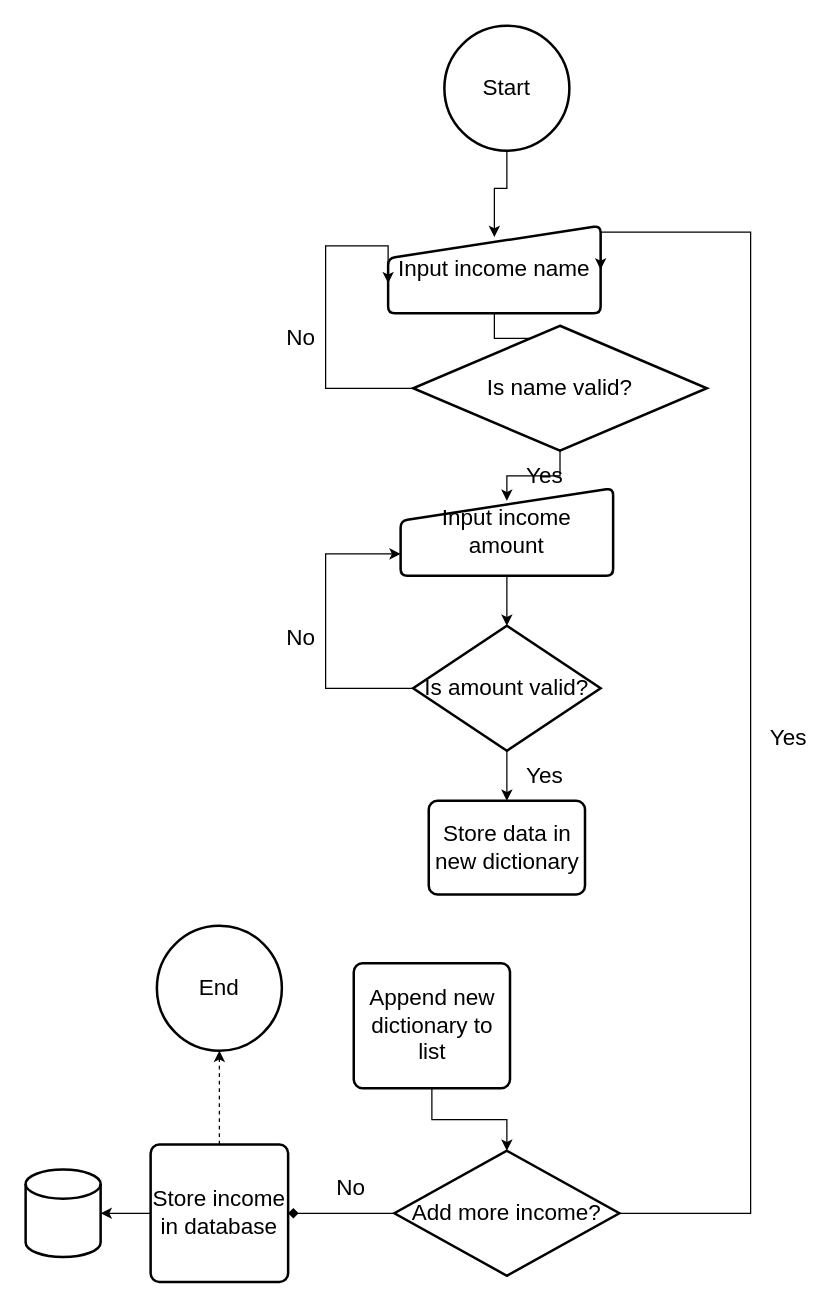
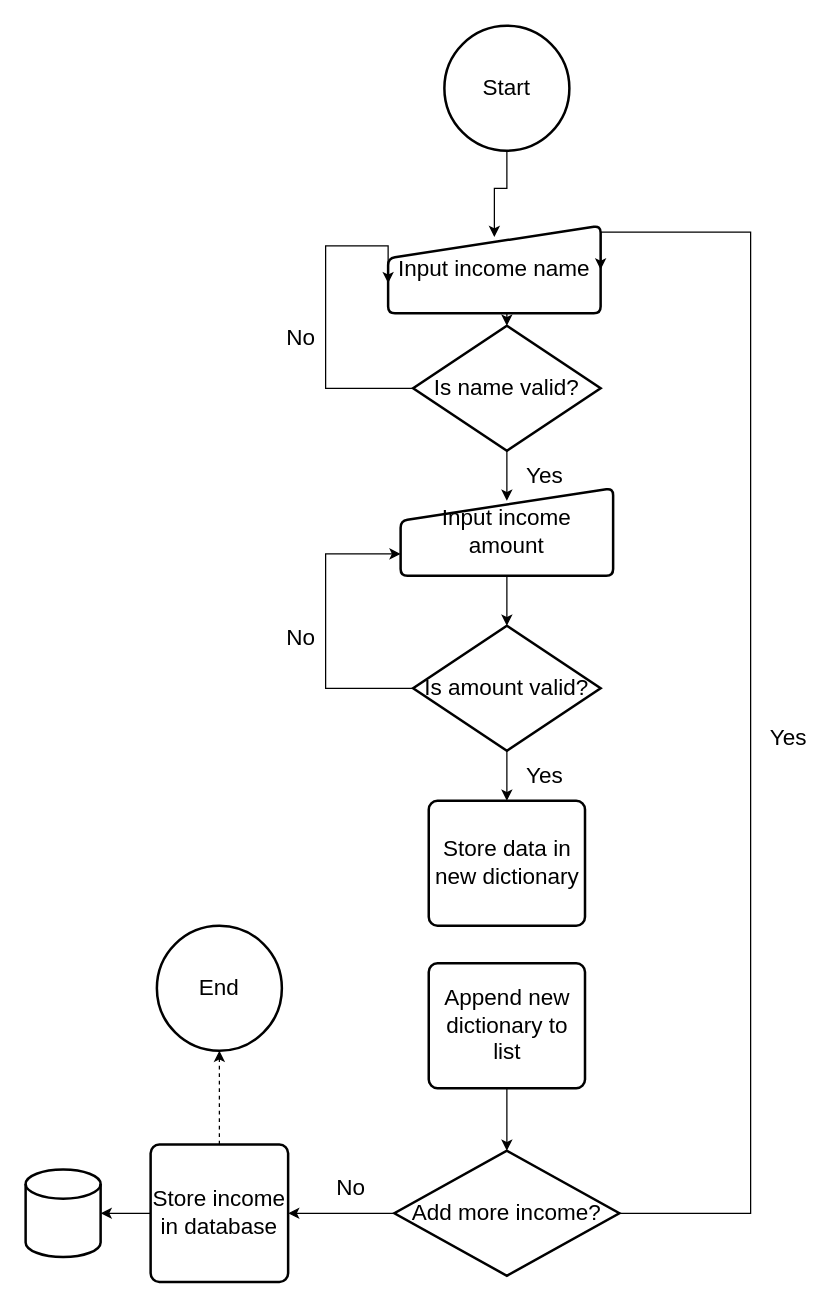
  <mxCell id="0" />
  <mxCell id="1" parent="0" />
  <mxCell id="2" style="edgeStyle=orthogonalEdgeStyle;rounded=0;orthogonalLoop=1;jettySize=auto;html=1;exitX=0.5;exitY=1;exitDx=0;exitDy=0;exitPerimeter=0;entryX=0.5;entryY=0.129;entryDx=0;entryDy=0;entryPerimeter=0;" edge="1" parent="1" source="3" target="5"><mxGeometry relative="1" as="geometry" /></mxCell>
  <mxCell id="3" value="&lt;font style=&quot;font-size: 18px&quot;&gt;Start&lt;/font&gt;" style="strokeWidth=2;html=1;shape=mxgraph.flowchart.start_2;whiteSpace=wrap;" vertex="1" parent="1"><mxGeometry x="355" y="20" width="100" height="100" as="geometry" /></mxCell>
  <mxCell id="4" style="edgeStyle=orthogonalEdgeStyle;rounded=0;orthogonalLoop=1;jettySize=auto;html=1;exitX=0.5;exitY=1;exitDx=0;exitDy=0;entryX=0.5;entryY=0;entryDx=0;entryDy=0;entryPerimeter=0;" edge="1" parent="1" source="5" target="8"><mxGeometry relative="1" as="geometry" /></mxCell>
  <mxCell id="5" value="&lt;font style=&quot;font-size: 18px&quot;&gt;Input income name&lt;/font&gt;" style="html=1;strokeWidth=2;shape=manualInput;whiteSpace=wrap;rounded=1;size=26;arcSize=11;" vertex="1" parent="1"><mxGeometry x="310" y="180" width="170" height="70" as="geometry" /></mxCell>
  <mxCell id="6" style="edgeStyle=orthogonalEdgeStyle;rounded=0;orthogonalLoop=1;jettySize=auto;html=1;exitX=0;exitY=0.5;exitDx=0;exitDy=0;exitPerimeter=0;entryX=0;entryY=0.657;entryDx=0;entryDy=0;entryPerimeter=0;" edge="1" parent="1" source="8" target="5"><mxGeometry relative="1" as="geometry"><Array as="points"><mxPoint x="260" y="310" /><mxPoint x="260" y="196" /></Array></mxGeometry></mxCell>
  <mxCell id="7" style="edgeStyle=orthogonalEdgeStyle;rounded=0;orthogonalLoop=1;jettySize=auto;html=1;exitX=0.5;exitY=1;exitDx=0;exitDy=0;exitPerimeter=0;entryX=0.5;entryY=0.143;entryDx=0;entryDy=0;entryPerimeter=0;" edge="1" parent="1" source="8" target="11"><mxGeometry relative="1" as="geometry" /></mxCell>
- <mxCell id="8" value="&lt;font style=&quot;font-size: 18px&quot;&gt;Is name valid?&lt;br&gt;&lt;/font&gt;" style="strokeWidth=2;html=1;shape=mxgraph.flowchart.decision;whiteSpace=wrap;" vertex="1" parent="1"><mxGeometry x="330" y="260" width="235" height="100" as="geometry" /></mxCell>
+ <mxCell id="8" value="&lt;font style=&quot;font-size: 18px&quot;&gt;Is name valid?&lt;br&gt;&lt;/font&gt;" style="strokeWidth=2;html=1;shape=mxgraph.flowchart.decision;whiteSpace=wrap;" vertex="1" parent="1"><mxGeometry x="330" y="260" width="150" height="100" as="geometry" /></mxCell>
  <mxCell id="9" value="&lt;font style=&quot;font-size: 18px&quot;&gt;No&lt;/font&gt;" style="text;html=1;align=center;verticalAlign=middle;resizable=0;points=[];autosize=1;" vertex="1" parent="1"><mxGeometry x="220" y="260" width="40" height="20" as="geometry" /></mxCell>
  <mxCell id="10" style="edgeStyle=orthogonalEdgeStyle;rounded=0;orthogonalLoop=1;jettySize=auto;html=1;exitX=0.5;exitY=1;exitDx=0;exitDy=0;entryX=0.5;entryY=0;entryDx=0;entryDy=0;entryPerimeter=0;" edge="1" parent="1" source="11" target="15"><mxGeometry relative="1" as="geometry" /></mxCell>
  <mxCell id="11" value="&lt;font style=&quot;font-size: 18px&quot;&gt;Input income amount&lt;br&gt;&lt;/font&gt;" style="html=1;strokeWidth=2;shape=manualInput;whiteSpace=wrap;rounded=1;size=26;arcSize=11;" vertex="1" parent="1"><mxGeometry x="320" y="390" width="170" height="70" as="geometry" /></mxCell>
  <mxCell id="12" value="&lt;font style=&quot;font-size: 18px&quot;&gt;Yes&lt;/font&gt;" style="text;html=1;align=center;verticalAlign=middle;resizable=0;points=[];autosize=1;" vertex="1" parent="1"><mxGeometry x="415" y="370" width="40" height="20" as="geometry" /></mxCell>
  <mxCell id="13" style="edgeStyle=orthogonalEdgeStyle;rounded=0;orthogonalLoop=1;jettySize=auto;html=1;exitX=0;exitY=0.5;exitDx=0;exitDy=0;exitPerimeter=0;entryX=0;entryY=0.75;entryDx=0;entryDy=0;" edge="1" parent="1" source="15" target="11"><mxGeometry relative="1" as="geometry"><Array as="points"><mxPoint x="260" y="550" /><mxPoint x="260" y="443" /></Array></mxGeometry></mxCell>
  <mxCell id="14" style="edgeStyle=orthogonalEdgeStyle;rounded=0;orthogonalLoop=1;jettySize=auto;html=1;exitX=0.5;exitY=1;exitDx=0;exitDy=0;exitPerimeter=0;entryX=0.5;entryY=0;entryDx=0;entryDy=0;" edge="1" parent="1" source="15" target="18"><mxGeometry relative="1" as="geometry" /></mxCell>
  <mxCell id="15" value="&lt;font style=&quot;font-size: 18px&quot;&gt;Is amount valid?&lt;br&gt;&lt;/font&gt;" style="strokeWidth=2;html=1;shape=mxgraph.flowchart.decision;whiteSpace=wrap;" vertex="1" parent="1"><mxGeometry x="330" y="500" width="150" height="100" as="geometry" /></mxCell>
  <mxCell id="16" value="&lt;font style=&quot;font-size: 18px&quot;&gt;No&lt;/font&gt;" style="text;html=1;align=center;verticalAlign=middle;resizable=0;points=[];autosize=1;" vertex="1" parent="1"><mxGeometry x="220" y="500" width="40" height="20" as="geometry" /></mxCell>
  <mxCell id="17" value="&lt;font style=&quot;font-size: 18px&quot;&gt;Yes&lt;/font&gt;" style="text;html=1;align=center;verticalAlign=middle;resizable=0;points=[];autosize=1;" vertex="1" parent="1"><mxGeometry x="415" y="610" width="40" height="20" as="geometry" /></mxCell>
- <mxCell id="18" value="&lt;font style=&quot;font-size: 18px&quot;&gt;Store data in new dictionary&lt;br&gt;&lt;/font&gt;" style="rounded=1;whiteSpace=wrap;html=1;absoluteArcSize=1;arcSize=14;strokeWidth=2;" vertex="1" parent="1"><mxGeometry x="342.5" y="640" width="125" height="75" as="geometry" /></mxCell>
+ <mxCell id="18" value="&lt;font style=&quot;font-size: 18px&quot;&gt;Store data in new dictionary&lt;br&gt;&lt;/font&gt;" style="rounded=1;whiteSpace=wrap;html=1;absoluteArcSize=1;arcSize=14;strokeWidth=2;" vertex="1" parent="1"><mxGeometry x="342.5" y="640" width="125" height="100" as="geometry" /></mxCell>
  <mxCell id="19" style="edgeStyle=orthogonalEdgeStyle;rounded=0;orthogonalLoop=1;jettySize=auto;html=1;exitX=0.5;exitY=1;exitDx=0;exitDy=0;entryX=0.5;entryY=0;entryDx=0;entryDy=0;entryPerimeter=0;" edge="1" parent="1" source="20" target="23"><mxGeometry relative="1" as="geometry" /></mxCell>
- <mxCell id="20" value="&lt;font style=&quot;font-size: 18px&quot;&gt;Append new dictionary to list&lt;br&gt;&lt;/font&gt;" style="rounded=1;whiteSpace=wrap;html=1;absoluteArcSize=1;arcSize=14;strokeWidth=2;" vertex="1" parent="1"><mxGeometry x="282.5" y="770" width="125" height="100" as="geometry" /></mxCell>
+ <mxCell id="20" value="&lt;font style=&quot;font-size: 18px&quot;&gt;Append new dictionary to list&lt;br&gt;&lt;/font&gt;" style="rounded=1;whiteSpace=wrap;html=1;absoluteArcSize=1;arcSize=14;strokeWidth=2;" vertex="1" parent="1"><mxGeometry x="342.5" y="770" width="125" height="100" as="geometry" /></mxCell>
  <mxCell id="21" style="edgeStyle=orthogonalEdgeStyle;rounded=0;orthogonalLoop=1;jettySize=auto;html=1;entryX=1;entryY=0.5;entryDx=0;entryDy=0;exitX=1;exitY=0.5;exitDx=0;exitDy=0;exitPerimeter=0;" edge="1" parent="1" source="23" target="5"><mxGeometry relative="1" as="geometry"><Array as="points"><mxPoint x="600" y="970" /><mxPoint x="600" y="185" /></Array></mxGeometry></mxCell>
- <mxCell id="22" style="edgeStyle=orthogonalEdgeStyle;rounded=0;orthogonalLoop=1;jettySize=auto;html=1;exitX=0;exitY=0.5;exitDx=0;exitDy=0;exitPerimeter=0;entryX=1;entryY=0.5;entryDx=0;entryDy=0;endArrow=diamond;" edge="1" parent="1" source="23" target="27"><mxGeometry relative="1" as="geometry" /></mxCell>
+ <mxCell id="22" style="edgeStyle=orthogonalEdgeStyle;rounded=0;orthogonalLoop=1;jettySize=auto;html=1;exitX=0;exitY=0.5;exitDx=0;exitDy=0;exitPerimeter=0;entryX=1;entryY=0.5;entryDx=0;entryDy=0;" edge="1" parent="1" source="23" target="27"><mxGeometry relative="1" as="geometry" /></mxCell>
  <mxCell id="23" value="&lt;font style=&quot;font-size: 18px&quot;&gt;Add more income?&lt;font style=&quot;font-size: 18px&quot;&gt;&lt;br&gt;&lt;/font&gt;&lt;/font&gt;" style="strokeWidth=2;html=1;shape=mxgraph.flowchart.decision;whiteSpace=wrap;" vertex="1" parent="1"><mxGeometry x="315" y="920" width="180" height="100" as="geometry" /></mxCell>
  <mxCell id="24" value="&lt;font style=&quot;font-size: 18px&quot;&gt;Yes&lt;/font&gt;" style="text;html=1;align=center;verticalAlign=middle;resizable=0;points=[];autosize=1;" vertex="1" parent="1"><mxGeometry x="610" y="580" width="40" height="20" as="geometry" /></mxCell>
  <mxCell id="25" style="edgeStyle=orthogonalEdgeStyle;rounded=0;orthogonalLoop=1;jettySize=auto;html=1;exitX=0;exitY=0.5;exitDx=0;exitDy=0;entryX=1;entryY=0.5;entryDx=0;entryDy=0;entryPerimeter=0;" edge="1" parent="1" source="27" target="29"><mxGeometry relative="1" as="geometry" /></mxCell>
  <mxCell id="26" style="edgeStyle=orthogonalEdgeStyle;rounded=0;orthogonalLoop=1;jettySize=auto;html=1;exitX=0.5;exitY=0;exitDx=0;exitDy=0;entryX=0.5;entryY=1;entryDx=0;entryDy=0;entryPerimeter=0;dashed=1;" edge="1" parent="1" source="27" target="30"><mxGeometry relative="1" as="geometry" /></mxCell>
  <mxCell id="27" value="&lt;font style=&quot;font-size: 18px&quot;&gt;Store income in database&lt;br&gt;&lt;/font&gt;" style="rounded=1;whiteSpace=wrap;html=1;absoluteArcSize=1;arcSize=14;strokeWidth=2;" vertex="1" parent="1"><mxGeometry x="120" y="915" width="110" height="110" as="geometry" /></mxCell>
  <mxCell id="28" value="&lt;font style=&quot;font-size: 18px&quot;&gt;No&lt;/font&gt;" style="text;html=1;align=center;verticalAlign=middle;resizable=0;points=[];autosize=1;" vertex="1" parent="1"><mxGeometry x="260" y="940" width="40" height="20" as="geometry" /></mxCell>
  <mxCell id="29" value="" style="strokeWidth=2;html=1;shape=mxgraph.flowchart.database;whiteSpace=wrap;" vertex="1" parent="1"><mxGeometry x="20" y="935" width="60" height="70" as="geometry" /></mxCell>
  <mxCell id="30" value="&lt;font style=&quot;font-size: 18px&quot;&gt;End&lt;/font&gt;" style="strokeWidth=2;html=1;shape=mxgraph.flowchart.start_2;whiteSpace=wrap;" vertex="1" parent="1"><mxGeometry x="125" y="740" width="100" height="100" as="geometry" /></mxCell>
